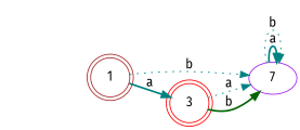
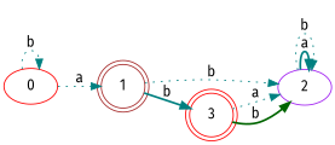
  digraph {
    fontname="Fira Sans"
    rankdir=LR
    node [color=red fontname="Fira Sans"]
    edge [color=teal fontname="Fira Sans" style=dotted]
+   n1 [label=0]
    n2 [color=brown label=1 shape=doublecircle]
-   n3 [color=purple label=7]
+   n3 [color=purple label=2]
    n4 [label=3 shape=doublecircle]
+   n1 -> n1 [label=b]
+   n1 -> n2 [label=a]
    n2 -> n3 [label=b]
-   n2 -> n4 [label=a style=bold]
+   n2 -> n4 [label=b style=bold]
    n3 -> n3 [label=a style=bold]
    n3 -> n3 [label=b]
    n4 -> n3 [label=a]
    n4 -> n3 [color=darkgreen label=b style=bold]
  }
